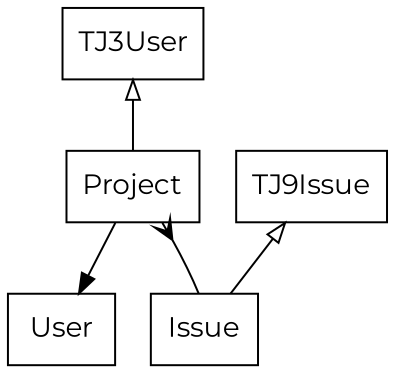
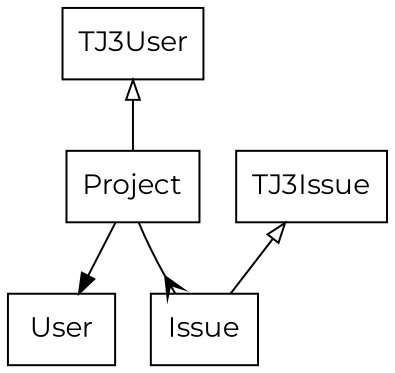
  digraph {
    fontname=Montserrat
    node [fontname=Montserrat shape=rectangle]
    edge [fontname=Montserrat]
    n1 [label=TJ3User]
    Project
    User
    Issue
-   TJ3Issue [label=TJ9Issue]
+   TJ3Issue
    n1 -> Project [arrowtail=oarrow dir=back]
    Project -> User [arrowhead=normal]
-   Issue -> Project [arrowhead=crow]
+   Project -> Issue [arrowhead=crow]
    TJ3Issue -> Issue [arrowtail=oarrow dir=back]
  }
